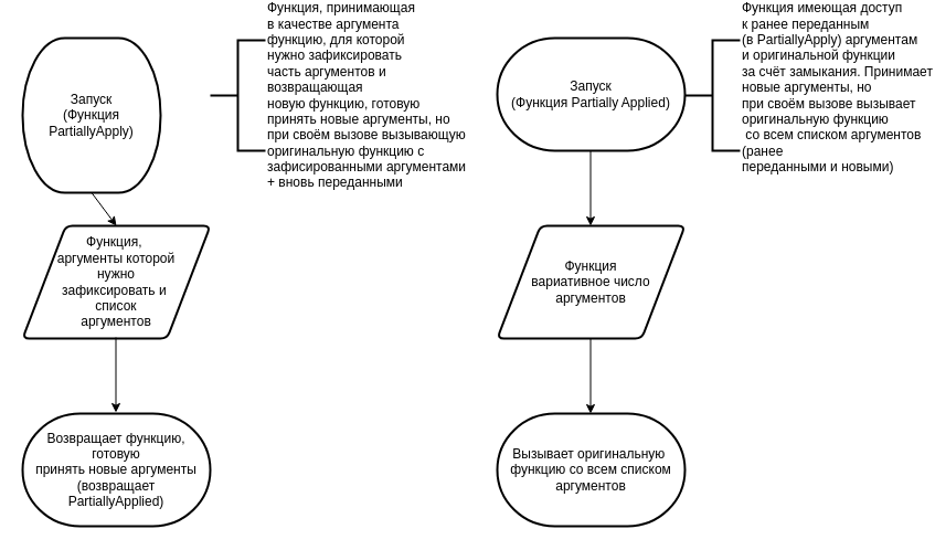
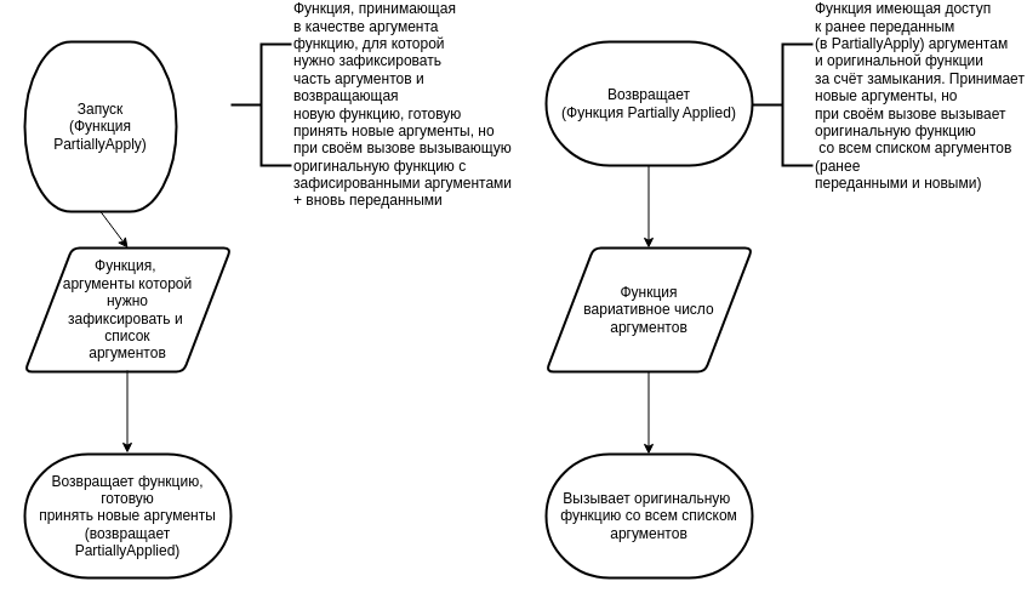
  <mxCell id="0" />
  <mxCell id="1" parent="0" />
  <mxCell id="2" value="Запуск&lt;br&gt;(Функция PartiallyApply)" style="strokeWidth=2;html=1;shape=mxgraph.flowchart.terminator;whiteSpace=wrap;" parent="1" vertex="1"><mxGeometry x="20" y="20" width="125" height="140" as="geometry" /></mxCell>
  <mxCell id="3" value="Функция,&amp;nbsp;&lt;br&gt;аргументы которой&lt;br&gt;нужно&lt;br&gt;зафиксировать и&amp;nbsp;&lt;br&gt;список&lt;br&gt;аргументов" style="shape=parallelogram;html=1;strokeWidth=2;perimeter=parallelogramPerimeter;whiteSpace=wrap;rounded=1;arcSize=12;size=0.23;" parent="1" vertex="1"><mxGeometry x="20" y="190" width="170" height="102" as="geometry" /></mxCell>
  <mxCell id="4" value="" style="endArrow=classic;html=1;exitX=0.5;exitY=1;exitDx=0;exitDy=0;exitPerimeter=0;entryX=0.5;entryY=0;entryDx=0;entryDy=0;" parent="1" source="2" target="3" edge="1"><mxGeometry width="50" height="50" relative="1" as="geometry"><mxPoint x="10" y="220" as="sourcePoint" /><mxPoint x="60" y="170" as="targetPoint" /></mxGeometry></mxCell>
  <mxCell id="5" value="&lt;span style=&quot;text-align: left;&quot;&gt;Возвращает функцию, готовую&lt;/span&gt;&lt;br style=&quot;text-align: left;&quot;&gt;&lt;span style=&quot;text-align: left;&quot;&gt;принять новые аргументы&lt;/span&gt;&lt;br&gt;(возвращает &lt;br&gt;PartiallyApplied)" style="strokeWidth=2;html=1;shape=mxgraph.flowchart.terminator;whiteSpace=wrap;" parent="1" vertex="1"><mxGeometry x="20" y="360" width="170" height="102" as="geometry" /></mxCell>
  <mxCell id="6" value="" style="endArrow=classic;html=1;exitX=0.5;exitY=1;exitDx=0;exitDy=0;exitPerimeter=0;entryX=0.5;entryY=0;entryDx=0;entryDy=0;" parent="1" edge="1"><mxGeometry width="50" height="50" relative="1" as="geometry"><mxPoint x="104.5" y="291" as="sourcePoint" /><mxPoint x="104.5" y="359" as="targetPoint" /></mxGeometry></mxCell>
  <mxCell id="7" value="Функция, принимающая&lt;br&gt;в качестве аргумента&lt;br&gt;функцию, для которой&lt;br&gt;нужно зафиксировать&lt;br&gt;часть аргументов и&amp;nbsp;&lt;br&gt;возвращающая&amp;nbsp;&lt;br&gt;новую функцию, готовую&lt;br&gt;принять новые аргументы, но&lt;br&gt;при своём вызове вызывающую&lt;br&gt;оригинальную функцию с&amp;nbsp;&lt;br&gt;зафисированными аргументами&lt;br&gt;+ вновь переданными" style="strokeWidth=2;html=1;shape=mxgraph.flowchart.annotation_2;align=left;labelPosition=right;pointerEvents=1;" parent="1" vertex="1"><mxGeometry x="190" y="22" width="50" height="100" as="geometry" /></mxCell>
- <mxCell id="8" value="Запуск&lt;br&gt;(Функция Partially Applied)" style="strokeWidth=2;html=1;shape=mxgraph.flowchart.terminator;whiteSpace=wrap;" parent="1" vertex="1"><mxGeometry x="450" y="20" width="170" height="102" as="geometry" /></mxCell>
+ <mxCell id="8" value="Возвращает&lt;br&gt;(Функция Partially Applied)" style="strokeWidth=2;html=1;shape=mxgraph.flowchart.terminator;whiteSpace=wrap;" parent="1" vertex="1"><mxGeometry x="450" y="20" width="170" height="102" as="geometry" /></mxCell>
  <mxCell id="9" value="" style="endArrow=classic;html=1;exitX=0.5;exitY=1;exitDx=0;exitDy=0;exitPerimeter=0;entryX=0.5;entryY=0;entryDx=0;entryDy=0;" parent="1" edge="1"><mxGeometry width="50" height="50" relative="1" as="geometry"><mxPoint x="534.5" y="122" as="sourcePoint" /><mxPoint x="534.5" y="190" as="targetPoint" /></mxGeometry></mxCell>
  <mxCell id="10" value="Функция&lt;br&gt;вариативное число&lt;br&gt;аргументов" style="shape=parallelogram;html=1;strokeWidth=2;perimeter=parallelogramPerimeter;whiteSpace=wrap;rounded=1;arcSize=12;size=0.23;" parent="1" vertex="1"><mxGeometry x="450" y="190" width="170" height="102" as="geometry" /></mxCell>
  <mxCell id="11" value="Функция имеющая доступ&lt;br&gt;к ранее переданным &lt;br&gt;(в PartiallyApply) аргументам&lt;br&gt;и оригинальной функции &lt;br&gt;за счёт замыкания. Принимает&lt;br&gt;новые аргументы, но&lt;br&gt;при своём вызове вызывает&lt;br&gt;оригинальную функцию&lt;br&gt;&amp;nbsp;со всем списком аргументов &lt;br&gt;(ранее&amp;nbsp;&lt;br&gt;переданными и новыми)&lt;br&gt;&amp;nbsp;" style="strokeWidth=2;html=1;shape=mxgraph.flowchart.annotation_2;align=left;labelPosition=right;pointerEvents=1;" parent="1" vertex="1"><mxGeometry x="620" y="22" width="50" height="100" as="geometry" /></mxCell>
  <mxCell id="12" value="" style="endArrow=classic;html=1;exitX=0.5;exitY=1;exitDx=0;exitDy=0;exitPerimeter=0;entryX=0.5;entryY=0;entryDx=0;entryDy=0;" parent="1" edge="1"><mxGeometry width="50" height="50" relative="1" as="geometry"><mxPoint x="534.5" y="292" as="sourcePoint" /><mxPoint x="534.5" y="360" as="targetPoint" /></mxGeometry></mxCell>
  <mxCell id="13" value="Вызывает оригинальную&amp;nbsp;&lt;br&gt;функцию со всем списком аргументов" style="strokeWidth=2;html=1;shape=mxgraph.flowchart.terminator;whiteSpace=wrap;" parent="1" vertex="1"><mxGeometry x="450" y="360" width="170" height="102" as="geometry" /></mxCell>
